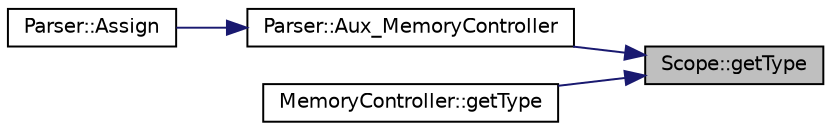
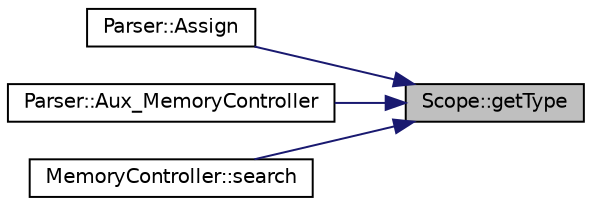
  digraph {
    rankdir=RL
    node [color=black fillcolor=white fontname=Helvetica fontsize=10 shape=record style=filled]
    edge [color=midnightblue dir=back fontname=Helvetica fontsize=10 labelfontname=Helvetica labelfontsize=10 style=solid]
    n1 [fillcolor=grey75 fontcolor=black height=0.2 label="Scope::getType" width=0.4]
    n2 [height=0.2 label="Parser::Assign" width=0.4]
    n3 [height=0.2 label="Parser::Aux_MemoryController" width=0.4]
-   n4 [height=0.2 label="MemoryController::getType" width=0.4]
-   n3 -> n2
+   n4 [height=0.2 label="MemoryController::search" width=0.4]
+   n1 -> n2
    n1 -> n3
    n1 -> n4
  }
